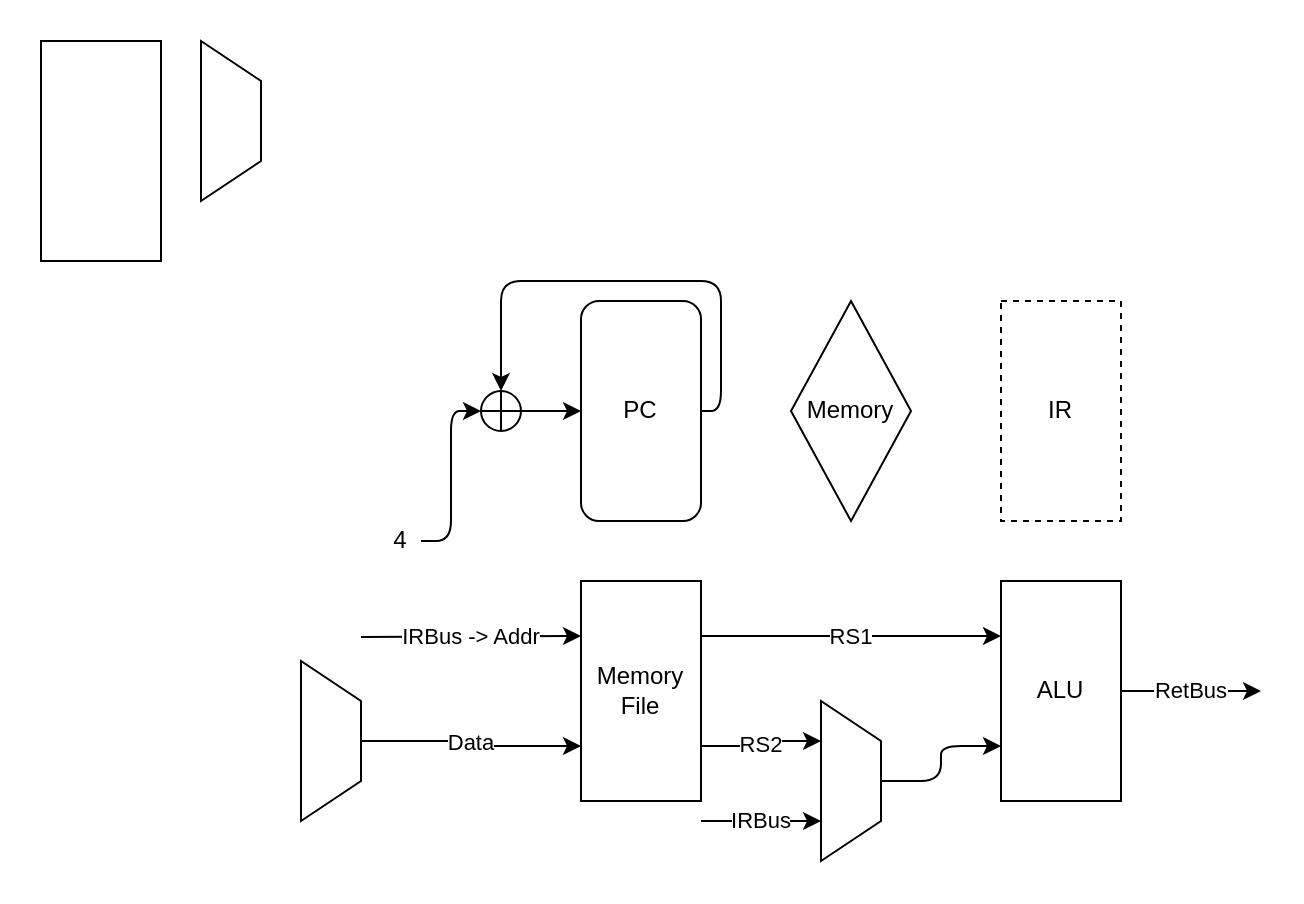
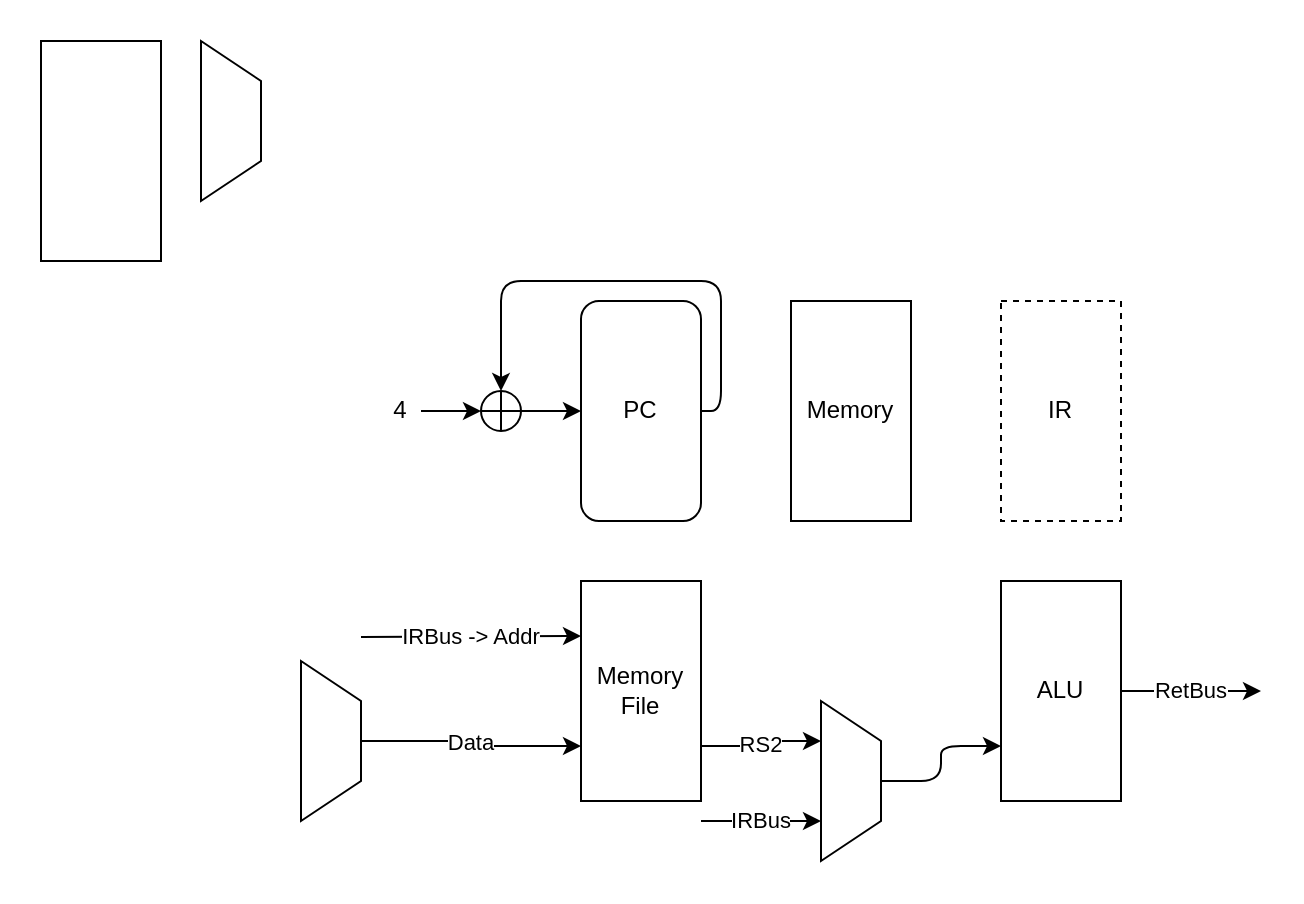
  <mxCell id="0" />
  <mxCell id="1" parent="0" />
  <mxCell id="2" value="RetBus" style="edgeStyle=orthogonalEdgeStyle;rounded=0;orthogonalLoop=1;jettySize=auto;html=1;exitX=1;exitY=0.5;exitDx=0;exitDy=0;" parent="1" source="3" edge="1"><mxGeometry relative="1" as="geometry"><mxPoint x="630" y="345" as="targetPoint" /></mxGeometry></mxCell>
  <mxCell id="3" value="ALU" style="rounded=0;whiteSpace=wrap;html=1;" parent="1" vertex="1"><mxGeometry x="500" y="290" width="60" height="110" as="geometry" /></mxCell>
- <mxCell id="4" value="RS1" style="edgeStyle=orthogonalEdgeStyle;rounded=0;orthogonalLoop=1;jettySize=auto;html=1;exitX=1;exitY=0.25;exitDx=0;exitDy=0;entryX=0;entryY=0.25;entryDx=0;entryDy=0;" parent="1" source="6" target="3" edge="1"><mxGeometry relative="1" as="geometry" /></mxCell>
  <mxCell id="5" value="RS2" style="edgeStyle=orthogonalEdgeStyle;rounded=0;orthogonalLoop=1;jettySize=auto;html=1;exitX=1;exitY=0.75;exitDx=0;exitDy=0;entryX=0.25;entryY=1;entryDx=0;entryDy=0;" parent="1" source="6" target="8" edge="1"><mxGeometry relative="1" as="geometry" /></mxCell>
  <mxCell id="6" value="Memory File" style="rounded=0;whiteSpace=wrap;html=1;" parent="1" vertex="1"><mxGeometry x="290" y="290" width="60" height="110" as="geometry" /></mxCell>
  <mxCell id="7" style="edgeStyle=orthogonalEdgeStyle;orthogonalLoop=1;jettySize=auto;html=1;exitX=0.5;exitY=0;exitDx=0;exitDy=0;entryX=0;entryY=0.75;entryDx=0;entryDy=0;rounded=1;" parent="1" source="8" target="3" edge="1"><mxGeometry relative="1" as="geometry" /></mxCell>
  <mxCell id="8" value="" style="shape=trapezoid;perimeter=trapezoidPerimeter;whiteSpace=wrap;html=1;fixedSize=1;direction=south;" parent="1" vertex="1"><mxGeometry x="410" y="350" width="30" height="80" as="geometry" /></mxCell>
  <mxCell id="9" value="" style="shape=trapezoid;perimeter=trapezoidPerimeter;whiteSpace=wrap;html=1;fixedSize=1;direction=south;" parent="1" vertex="1"><mxGeometry x="100" y="20" width="30" height="80" as="geometry" /></mxCell>
- <mxCell id="10" value="Memory" style="rhombus;whiteSpace=wrap;html=1;" parent="1" vertex="1"><mxGeometry x="395" y="150" width="60" height="110" as="geometry" /></mxCell>
+ <mxCell id="10" value="Memory" style="rounded=0;whiteSpace=wrap;html=1;" parent="1" vertex="1"><mxGeometry x="395" y="150" width="60" height="110" as="geometry" /></mxCell>
  <mxCell id="11" value="" style="rounded=0;whiteSpace=wrap;html=1;" parent="1" vertex="1"><mxGeometry x="20" y="20" width="60" height="110" as="geometry" /></mxCell>
  <mxCell id="12" style="edgeStyle=orthogonalEdgeStyle;html=1;exitX=1;exitY=0.5;exitDx=0;exitDy=0;entryX=0.5;entryY=0;entryDx=0;entryDy=0;elbow=vertical;rounded=1;" edge="1" parent="1" source="13" target="20"><mxGeometry relative="1" as="geometry"><Array as="points"><mxPoint x="360" y="205" /><mxPoint x="360" y="140" /><mxPoint x="250" y="140" /></Array></mxGeometry></mxCell>
  <mxCell id="13" value="PC" style="whiteSpace=wrap;html=1;rounded=1;" parent="1" vertex="1"><mxGeometry x="290" y="150" width="60" height="110" as="geometry" /></mxCell>
  <mxCell id="14" value="IRBus" style="edgeStyle=orthogonalEdgeStyle;rounded=0;orthogonalLoop=1;jettySize=auto;html=1;exitX=1;exitY=0.5;exitDx=0;exitDy=0;" parent="1" edge="1"><mxGeometry relative="1" as="geometry"><mxPoint x="410" y="410" as="targetPoint" /><mxPoint x="350" y="410" as="sourcePoint" /></mxGeometry></mxCell>
  <mxCell id="15" value="Data" style="edgeStyle=orthogonalEdgeStyle;rounded=0;orthogonalLoop=1;jettySize=auto;html=1;exitX=0.5;exitY=0;exitDx=0;exitDy=0;entryX=0;entryY=0.75;entryDx=0;entryDy=0;" parent="1" source="16" target="6" edge="1"><mxGeometry relative="1" as="geometry" /></mxCell>
  <mxCell id="16" value="" style="shape=trapezoid;perimeter=trapezoidPerimeter;whiteSpace=wrap;html=1;fixedSize=1;direction=south;" parent="1" vertex="1"><mxGeometry x="150" y="330" width="30" height="80" as="geometry" /></mxCell>
  <mxCell id="17" value="IRBus -&amp;gt; Addr" style="endArrow=classic;html=1;rounded=0;entryX=0;entryY=0.25;entryDx=0;entryDy=0;" parent="1" target="6" edge="1"><mxGeometry width="50" height="50" relative="1" as="geometry"><mxPoint x="180" y="318" as="sourcePoint" /><mxPoint x="270" y="270" as="targetPoint" /></mxGeometry></mxCell>
  <mxCell id="18" value="IR" style="rounded=0;whiteSpace=wrap;html=1;dashed=1;" parent="1" vertex="1"><mxGeometry x="500" y="150" width="60" height="110" as="geometry" /></mxCell>
  <mxCell id="19" style="edgeStyle=none;html=1;exitX=1;exitY=0.5;exitDx=0;exitDy=0;entryX=0;entryY=0.5;entryDx=0;entryDy=0;" edge="1" parent="1" source="20" target="13"><mxGeometry relative="1" as="geometry" /></mxCell>
  <mxCell id="20" value="" style="shape=orEllipse;perimeter=ellipsePerimeter;whiteSpace=wrap;html=1;backgroundOutline=1;" vertex="1" parent="1"><mxGeometry x="240" y="195" width="20" height="20" as="geometry" /></mxCell>
  <mxCell id="21" style="edgeStyle=orthogonalEdgeStyle;html=1;exitX=1;exitY=0.5;exitDx=0;exitDy=0;entryX=0;entryY=0.5;entryDx=0;entryDy=0;elbow=vertical;" edge="1" parent="1" source="22" target="20"><mxGeometry relative="1" as="geometry" /></mxCell>
- <mxCell id="22" value="4" style="text;html=1;strokeColor=none;fillColor=none;align=center;verticalAlign=middle;whiteSpace=wrap;rounded=0;" vertex="1" parent="1"><mxGeometry x="190" y="255" width="20" height="30" as="geometry" /></mxCell>
+ <mxCell id="22" value="4" style="text;html=1;strokeColor=none;fillColor=none;align=center;verticalAlign=middle;whiteSpace=wrap;rounded=0;" vertex="1" parent="1"><mxGeometry x="190" y="190" width="20" height="30" as="geometry" /></mxCell>
